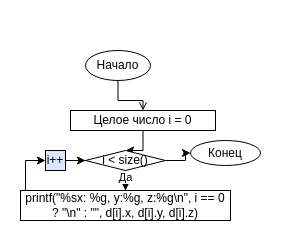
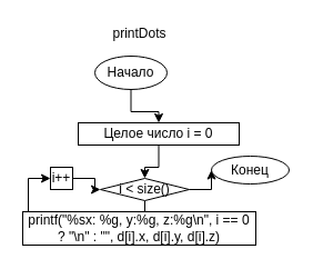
  <mxCell id="0" />
  <mxCell id="1" parent="0" />
- <mxCell id="2" style="edgeStyle=orthogonalEdgeStyle;rounded=0;orthogonalLoop=1;jettySize=auto;html=1;endArrow=open;" edge="1" parent="1" source="3" target="6"><mxGeometry relative="1" as="geometry" /></mxCell>
+ <mxCell id="2" style="edgeStyle=orthogonalEdgeStyle;rounded=0;orthogonalLoop=1;jettySize=auto;html=1;" edge="1" parent="1" source="3" target="6"><mxGeometry relative="1" as="geometry" /></mxCell>
  <mxCell id="3" value="Начало" style="ellipse;whiteSpace=wrap;html=1;" vertex="1" parent="1"><mxGeometry x="85" y="50" width="65" height="30" as="geometry" /></mxCell>
+ <mxCell id="4" value="printDots" style="text;html=1;align=center;verticalAlign=middle;resizable=0;points=[];autosize=1;" vertex="1" parent="1"><mxGeometry x="95" y="20" width="60" height="20" as="geometry" /></mxCell>
  <mxCell id="5" style="edgeStyle=orthogonalEdgeStyle;rounded=0;orthogonalLoop=1;jettySize=auto;html=1;" edge="1" parent="1" source="6" target="10"><mxGeometry relative="1" as="geometry" /></mxCell>
  <mxCell id="6" value="Целое число i = 0" style="rounded=0;whiteSpace=wrap;html=1;" vertex="1" parent="1"><mxGeometry x="70" y="110" width="145" height="20" as="geometry" /></mxCell>
  <mxCell id="7" style="edgeStyle=orthogonalEdgeStyle;rounded=0;orthogonalLoop=1;jettySize=auto;html=1;entryX=0.5;entryY=0;entryDx=0;entryDy=0;" edge="1" parent="1" source="10" target="14"><mxGeometry relative="1" as="geometry" /></mxCell>
  <mxCell id="8" value="Да" style="edgeLabel;html=1;align=center;verticalAlign=middle;resizable=0;points=[];" vertex="1" connectable="0" parent="7"><mxGeometry x="0.522" y="-1" relative="1" as="geometry"><mxPoint as="offset" /></mxGeometry></mxCell>
  <mxCell id="9" style="edgeStyle=orthogonalEdgeStyle;rounded=0;orthogonalLoop=1;jettySize=auto;html=1;" edge="1" parent="1" source="10" target="15"><mxGeometry relative="1" as="geometry" /></mxCell>
- <mxCell id="10" value="i &amp;lt; size()" style="rhombus;whiteSpace=wrap;html=1;" vertex="1" parent="1"><mxGeometry x="85" y="150" width="80" height="20" as="geometry" /></mxCell>
+ <mxCell id="10" value="i &amp;lt; size()" style="rhombus;whiteSpace=wrap;html=1;" vertex="1" parent="1"><mxGeometry x="90" y="160" width="80" height="20" as="geometry" /></mxCell>
  <mxCell id="11" style="edgeStyle=orthogonalEdgeStyle;rounded=0;orthogonalLoop=1;jettySize=auto;html=1;entryX=0;entryY=0.5;entryDx=0;entryDy=0;" edge="1" parent="1" source="12" target="10"><mxGeometry relative="1" as="geometry" /></mxCell>
- <mxCell id="12" value="i++" style="rounded=0;whiteSpace=wrap;html=1;fillColor=#dae8fc;" vertex="1" parent="1"><mxGeometry x="45" y="150" width="20" height="20" as="geometry" /></mxCell>
+ <mxCell id="12" value="i++" style="rounded=0;whiteSpace=wrap;html=1;" vertex="1" parent="1"><mxGeometry x="45" y="150" width="20" height="20" as="geometry" /></mxCell>
  <mxCell id="13" style="edgeStyle=orthogonalEdgeStyle;rounded=0;orthogonalLoop=1;jettySize=auto;html=1;entryX=0;entryY=0.5;entryDx=0;entryDy=0;" edge="1" parent="1" source="14" target="12"><mxGeometry relative="1" as="geometry"><Array as="points"><mxPoint x="25" y="205" /><mxPoint x="25" y="160" /></Array></mxGeometry></mxCell>
  <mxCell id="14" value="printf(&quot;%sx: %g, y:%g, z:%g\n&quot;, i == 0 ? &quot;\n&quot; : &quot;&quot;, d[i].x, d[i].y, d[i].z)" style="rounded=0;whiteSpace=wrap;html=1;" vertex="1" parent="1"><mxGeometry x="20" y="190" width="210" height="30" as="geometry" /></mxCell>
  <mxCell id="15" value="Конец" style="ellipse;whiteSpace=wrap;html=1;" vertex="1" parent="1"><mxGeometry x="190" y="140" width="70" height="25" as="geometry" /></mxCell>
